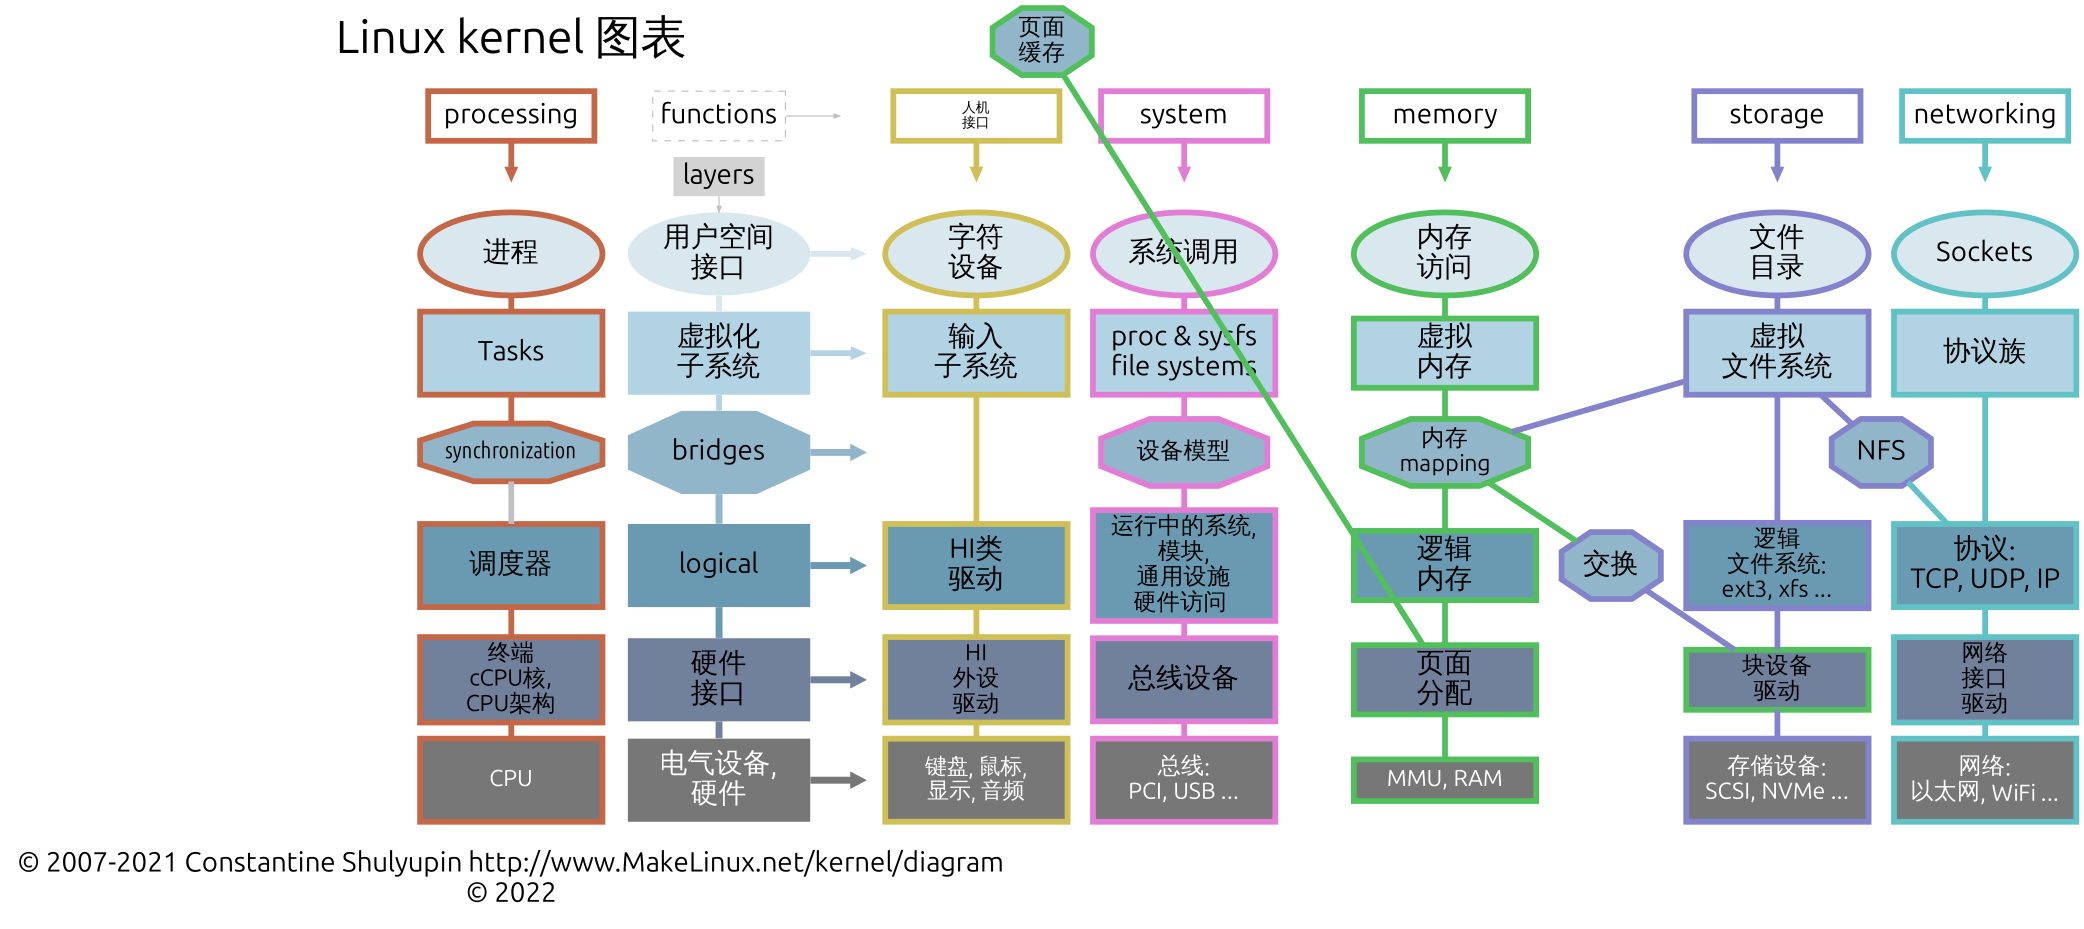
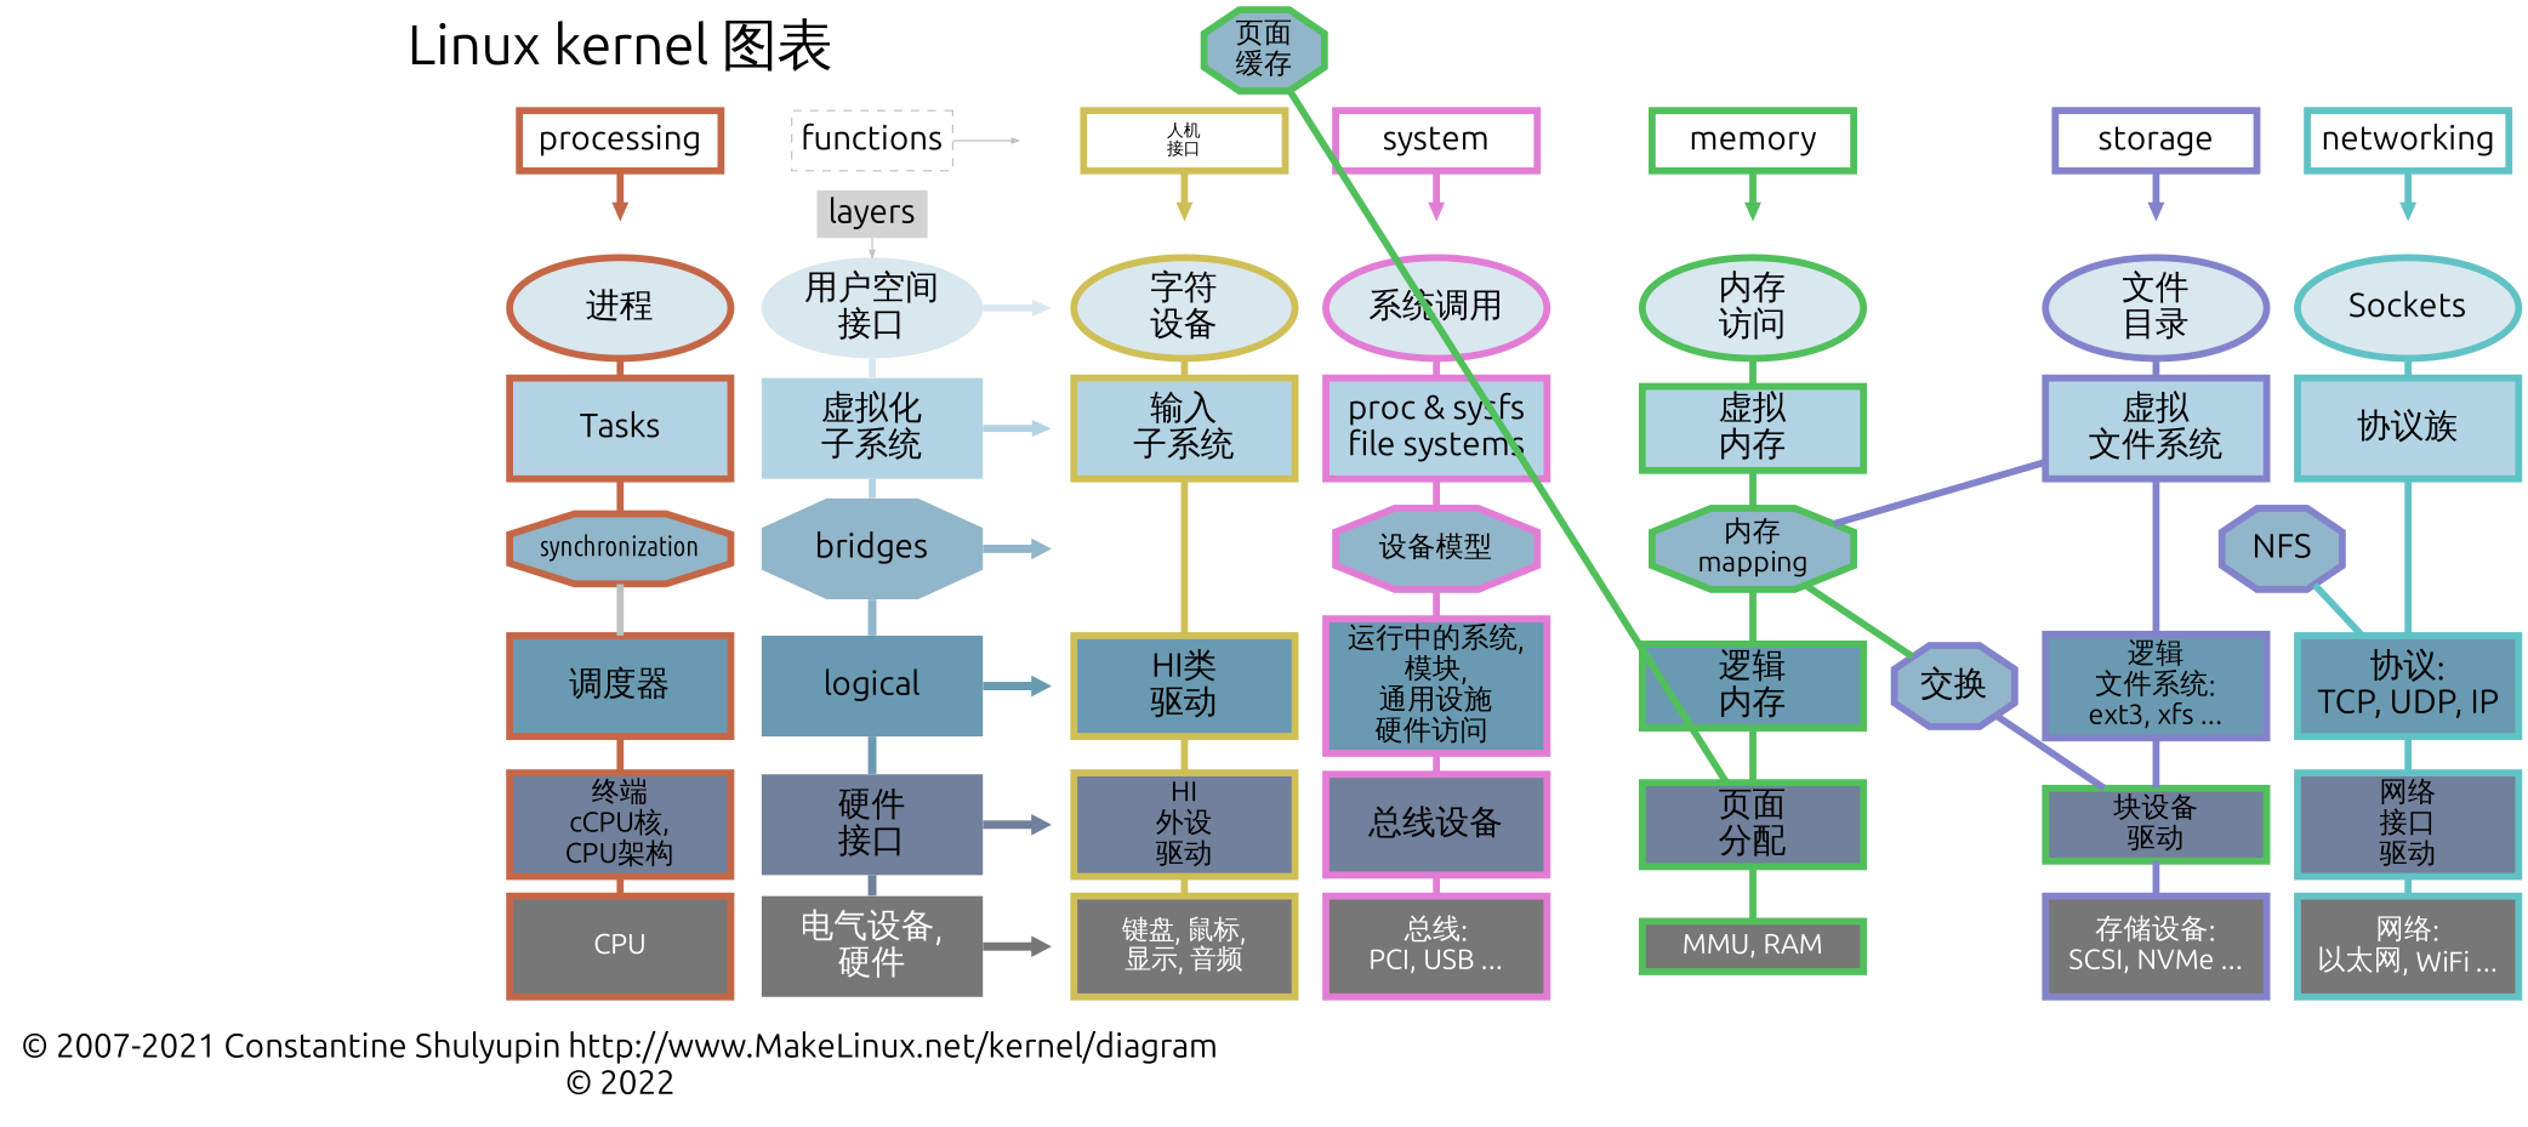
  digraph {
    newrank=true
    nodesep=0.3
    ranksep=0.2
    splines=false
    node [fixedsize=true fontname=Ubuntu fontsize=24 shape=box style="filled,setlinewidth(5)"]
    edge [arrowhead=none arrowsize=0.5 labelfontname=Ubuntu style="filled,setlinewidth(5)" weight=10]
    system_ [color="#e27dd6ff" height=0 shape=point style=invis width=2.2]
    n2 [color="#e27dd6ff" fillcolor="#d9e7ee" height=1 label="系统调用" row=usr shape=ellipse width=2.2]
    networking_ [color="#61c2c5" height=0 shape=point style=invis width=0]
    n4 [color="#61c2c5" fillcolor="#d9e7ee" height=1 label=Sockets row=usr shape=ellipse width=2.2]
    processing_ [color="#c46747" height=0 shape=point style=invis width=0]
    n6 [color="#c46747" fillcolor="#d9e7ee" height=1 label="进程" row=usr shape=ellipse width=2.2]
    n7 [color="#51bf5b" fillcolor="#d9e7ee" height=1 label="内存\n访问" row=usr shape=ellipse width=2.2]
    memory_ [color="#51bf5b" height=0 shape=point style=invis width=0]
    storage_ [color="#8383cc" height=0 shape=point style=invis width=0]
    n10 [color="#8383cc" fillcolor="#d9e7ee" height=1 label="文件\n目录" row=usr shape=ellipse width=2.2]
    HI_ [color="#cfbf57ff" height=0 shape=point style=invis width=0]
    n12 [color="#cfbf57ff" fillcolor="#d9e7ee" height=1 label="字符\n设备" row=usr shape=ellipse width=2.2]
    system [color="#e27dd6ff" fillcolor=white height=0.6 row=func width=2]
    n14 [color="#e27dd6ff" fillcolor="#b2d3e4" fixedsize=false height=1 label="proc & sysfs\nfile systems" width=2.2]
    n15 [color="#e27dd6ff" fillcolor="#91b5c9" fontsize=20 height=0.8 label="设备模型" shape=octagon width=2]
    n16 [color="#e27dd6ff" fillcolor="#6a9ab1" fixedsize=false fontsize=20 height=1 label="运行中的系统,\n模块,\n通用设施\n硬件访问 " width=2.2]
    n17 [color="#e27dd6ff" fillcolor="#71809b" fixedsize=false height=1 label="总线设备" width=2.2]
    n18 [color="#e27dd6ff" fillcolor="#777777" fixedsize=false fontcolor=white fontsize=20 height=1 label="总线:\nPCI, USB ..." row=chip width=2.2]
    networking [color="#61c2c5" fillcolor=white height=0.6 row=func width=2]
    n20 [color="#61c2c5" fillcolor="#b2d3e4" fixedsize=false height=1 label="协议族" width=2.2]
    n21 [color="#61c2c5" fillcolor="#6a9ab1" fixedsize=false height=1 label="协议:\nTCP, UDP, IP" width=2.2]
    n22 [color="#61c2c5" fillcolor="#71809b" fixedsize=false fontsize=20 height=1 label="网络\n接口\n驱动" width=2.2]
    n23 [color="#61c2c5" fillcolor="#777777" fixedsize=false fontcolor=white fontsize=20 height=1 label="网络:\n以太网, WiFi ..." row=chip width=2.2]
    n24 [color="#8383cc" fillcolor="#91b5c9" height=0.8 label=NFS shape=octagon width=1.2]
    processing [color="#c46747" fillcolor=white height=0.6 row=func width=2]
    Tasks [color="#c46747" fillcolor="#b2d3e4" fixedsize=false height=1 width=2.2]
    n27 [color="#c46747" fillcolor="#91b5c9" fontname="Ubuntu Condensed" fontsize=20 height=0.7 label=synchronization shape=octagon width=2.2]
    n28 [color="#c46747" fillcolor="#6a9ab1" fixedsize=false height=1 label="调度器" width=2.2]
    n29 [color="#c46747" fillcolor="#71809b" fixedsize=false fontsize=20 height=1 label="终端\ncCPU核,\nCPU架构" width=2.2]
    CPU [color="#c46747" fillcolor="#777777" fixedsize=false fontcolor=white fontsize=20 height=1 row=chip width=2.2]
    n31 [color="#51bf5b" fillcolor="#b2d3e4" fixedsize=false height=0.5 label="虚拟\n内存" width=2.2]
    n32 [color="#51bf5b" fillcolor="#91b5c9" fontsize=20 height=0.8 label="内存\nmapping" shape=octagon width=2]
    n33 [color="#51bf5b" fillcolor="#6a9ab1" fixedsize=false height=0.5 label="逻辑\n内存" width=2.2]
    n34 [color="#8383cc" fillcolor="#91b5c9" height=0.8 label="交换" shape=octagon width=1.2]
    n35 [color="#51bf5b" fillcolor="#71809b" fixedsize=false height=0.5 label="页面\n分配" width=2.2]
    n36 [color="#51bf5b" fillcolor="#777777" fixedsize=false fontcolor=white fontsize=20 height=0.5 label="MMU, RAM" row=chip width=2.2]
    n37 [color="#51bf5b" fillcolor="#71809b" fixedsize=false fontsize=20 height=0.5 label="块设备\n驱动" width=2.2]
    n38 [color="#51bf5b" fillcolor="#91b5c9" fontsize=20 height=0.8 label="页面\n缓存" shape=octagon width=1.2]
    memory [color="#51bf5b" fillcolor=white height=0.6 row=func width=2]
    n40 [color="#8383cc" fillcolor="#777777" fixedsize=false fontcolor=white fontsize=20 height=1 label="存储设备:\nSCSI, NVMe ..." row=chip width=2.2]
    storage [color="#8383cc" fillcolor=white height=0.6 row=func width=2]
    n42 [color="#8383cc" fillcolor="#b2d3e4" fixedsize=false height=1 label="虚拟\n文件系统" width=2.2]
    n43 [color="#8383cc" fillcolor="#6a9ab1" fixedsize=false fontsize=20 height=1 label="逻辑\n文件系统:\next3, xfs ..." width=2.2]
    n44 [color="#cfbf57ff" fillcolor=white fontsize=12 height=0.6 label="人机\n接口" row=func width=2]
    n45 [color="#cfbf57ff" fillcolor="#b2d3e4" fixedsize=false height=1 label="输入\n子系统" width=2.2]
    n46 [color="#cfbf57ff" fillcolor="#6a9ab1" fixedsize=false height=1 label="HI类\n驱动" width=2.2]
    n47 [color="#cfbf57ff" fillcolor="#71809b" fixedsize=false fontsize=20 height=1 label="HI\n外设\n驱动" width=2.2]
    n48 [color="#cfbf57ff" fillcolor="#777777" fixedsize=false fontcolor=white fontsize=19 height=1 label="键盘, 鼠标,\n显示, 音频" row=chip width=2.2]
    functions_ [height=0 shape=point style=invis width=0]
    functions [color=gray fillcolor=gray height=0.6 row=func style=dashed width=1.6]
    usr_ [height=0 shape=point style=invis width=0.5]
    n52 [fillcolor="#d9e7eeff" height=1 label="用户空间\n接口" row=usr shape=ellipse style="filled,setlinewidth(0)" width=2.2]
    D0 [height=0 shape=point style=invis width=0]
    n54 [fillcolor="#b2d3e4" fixedsize=false height=1 label="虚拟化\n子系统" style="filled,setlinewidth(0)" width=2.2]
    bridges [fillcolor="#91b5c9" fixedsize=false height=1 shape=octagon style="filled,setlinewidth(0)" width=2.2]
    E0 [height=0 shape=point style=invis width=0]
    F0 [height=0 shape=point style=invis width=0]
    logical [fillcolor="#6a9ab1" fixedsize=false height=1 style="filled,setlinewidth(0)" width=2.2]
    n59 [fillcolor="#71809b" fixedsize=false height=1 label="硬件\n接口" style="filled,setlinewidth(0)" width=2.2]
    G0 [height=0 shape=point style=invis width=0]
    n61 [fillcolor="#777777" fixedsize=false fontcolor=white height=1 label="电气设备,\n硬件" row=chip style="filled,setlinewidth(0)" width=2.2]
    H0 [height=0 shape=point style=invis width=0]
    n63 [fixedsize=false height=1 label="© 2007-2021 Constantine Shulyupin http://www.MakeLinux.net/kernel/diagram\n© 2022" shape=plaintext width=2.2 style=""]
    layers [fillcolor=lightgray fixedsize=false height=0.1 style="filled,setlinewidth(0)" width=0.5]
    n65 [fixedsize=false fontsize=40 height=1 label="Linux kernel 图表" shape=plain width=2.2 style=""]
    subgraph sub_1 {
      system_
      n2
      networking_
      n4
      processing_
      n6
      n7
      memory_
      storage_
      n10
      HI_
      n12
    }
    subgraph sub_2 {
      system_
      n2
      system
      n14
      n15
      n16
      n17
      n18
    }
    subgraph sub_3 {
      networking_
      n4
      networking
      n20
      n21
      n22
      n23
      n24
    }
    subgraph sub_4 {
      processing_
      n6
      processing
      Tasks
      n27
      n28
      n29
      CPU
    }
    subgraph sub_5 {
      n7
      memory_
      n31
      n32
      n33
      n34
      n35
      n36
      n37
      n38
      memory
    }
    subgraph sub_6 {
      storage_
      n10
      n24
      n32
      n37
      n38
      n40
      storage
      n42
      n43
    }
    subgraph sub_7 {
      HI_
      n12
      n44
      n45
      n46
      n47
      n48
    }
    subgraph sub_8 {
      rank=same
      system
      networking
      processing
      memory
      storage
      n44
      functions_
      functions
    }
    subgraph sub_9 {
      rank=same
      n2
      n4
      n6
      n7
      n10
      n12
      usr_
      n52
    }
    subgraph sub_10 {
      rank=same
      n14
      n20
      Tasks
      n31
      n42
      n45
      D0
      n54
    }
    subgraph sub_11 {
      rank=same
      n15
      n24
      n27
      n32
      bridges
      E0
    }
    subgraph sub_12 {
      rank=same
      n16
      n21
      n28
      n33
      n43
      n46
      F0
      logical
    }
    subgraph sub_13 {
      rank=same
      n17
      n22
      n29
      n37
      n47
      n59
      G0
    }
    subgraph sub_14 {
      rank=same
      n18
      n23
      CPU
      n36
      n40
      n48
      n61
      H0
    }
    system_ -> n2 [style=invis]
    n2 -> n14 [color="#e27dd6ff"]
    networking_ -> n4 [style=invis]
    n4 -> n20 [color="#61c2c5"]
    processing_ -> n6 [style=invis]
    n6 -> Tasks [color="#c46747"]
    n7 -> n31 [color="#51bf5b"]
    memory_ -> n7 [style=invis]
    storage_ -> n10 [style=invis]
    n10 -> n42 [color="#8383cc"]
    HI_ -> n12 [style=invis]
    n12 -> n45 [color="#cfbf57ff"]
    system -> system_ [color="#e27dd6ff" row=func arrowhead=""]
    system -> processing [style=invis weight=1]
    n14 -> n15 [color="#e27dd6ff"]
    n15 -> n16 [color="#e27dd6ff"]
    n16 -> n17 [color="#e27dd6ff"]
    n17 -> n18 [color="#e27dd6ff"]
    networking -> networking_ [color="#61c2c5" row=func arrowhead=""]
    n20 -> n21 [color="#61c2c5"]
    n21 -> n22 [color="#61c2c5"]
    n22 -> n23 [color="#61c2c5"]
    n24 -> n21 [color="#61c2c5" weight=0]
    processing -> processing_ [color="#c46747" row=func arrowhead=""]
    processing -> memory [style=invis weight=1]
    Tasks -> n27 [color="#c46747"]
    n27 -> n28 [color=gray]
    n28 -> n29 [color="#c46747"]
    n29 -> CPU [color="#c46747"]
    CPU -> n63 [style=invis]
    n31 -> n32 [color="#51bf5b"]
    n32 -> n33 [color="#51bf5b"]
    n32 -> n34 [color="#51bf5b" weight=1]
    n33 -> n35 [color="#51bf5b"]
    n34 -> n37 [color="#8383cc" weight=1]
    n35 -> n36 [color="#51bf5b"]
    n37 -> n40 [color="#8383cc"]
    n38 -> n35 [color="#51bf5b" weight=0]
    memory -> memory_ [color="#51bf5b" row=func arrowhead=""]
    memory -> storage [style=invis weight=1]
    storage -> storage_ [color="#8383cc" row=func arrowhead=""]
    storage -> networking [style=invis weight=1]
-   n42 -> n24 [color="#8383cc" weight=0]
    n42 -> n32 [color="#8383cc" weight=0]
    n42 -> n43 [color="#8383cc"]
    n43 -> n37 [color="#8383cc"]
    n44 -> HI_ [color="#cfbf57ff" row=func arrowhead=""]
    n44 -> system [style=invis weight=1]
    n45 -> n46 [color="#cfbf57ff"]
    n46 -> n47 [color="#cfbf57ff"]
    n47 -> n48 [color="#cfbf57ff"]
    functions_ -> n44 [style=invis weight=1]
    functions -> functions_ [color=gray arrowhead="" style="" weight=""]
    functions -> layers [style=invis]
    n52 -> usr_ [color="#d9e7eeff" minlen=2 arrowhead=""]
    n52 -> n54 [color="#d9e7eeff"]
    n54 -> D0 [color="#b2d3e4" minlen=2 arrowhead=""]
    n54 -> bridges [color="#b2d3e4"]
    bridges -> E0 [color="#91b5c9" minlen=2 style="filled,setlinewidth(6)" arrowhead="" weight=""]
    bridges -> logical [color="#91b5c9" style="filled,setlinewidth(6)"]
    logical -> F0 [color="#6a9ab1" minlen=2 row=logical style="filled,setlinewidth(6)" arrowhead="" weight=""]
    logical -> n59 [color="#6a9ab1" row=logical style="filled,setlinewidth(6)"]
    n59 -> G0 [color="#71809b" minlen=2 row=HWI style="filled,setlinewidth(6)" arrowhead="" weight=""]
    n59 -> n61 [color="#71809b" row=HWI style="filled,setlinewidth(6)"]
    n61 -> H0 [color="#777777" minlen=2 row=chip style="filled,setlinewidth(6)" arrowhead="" weight=""]
    layers -> n52 [color=gray style="filled,setlinewidth(1)" arrowhead=""]
    n65 -> processing [style=invis]
  }
